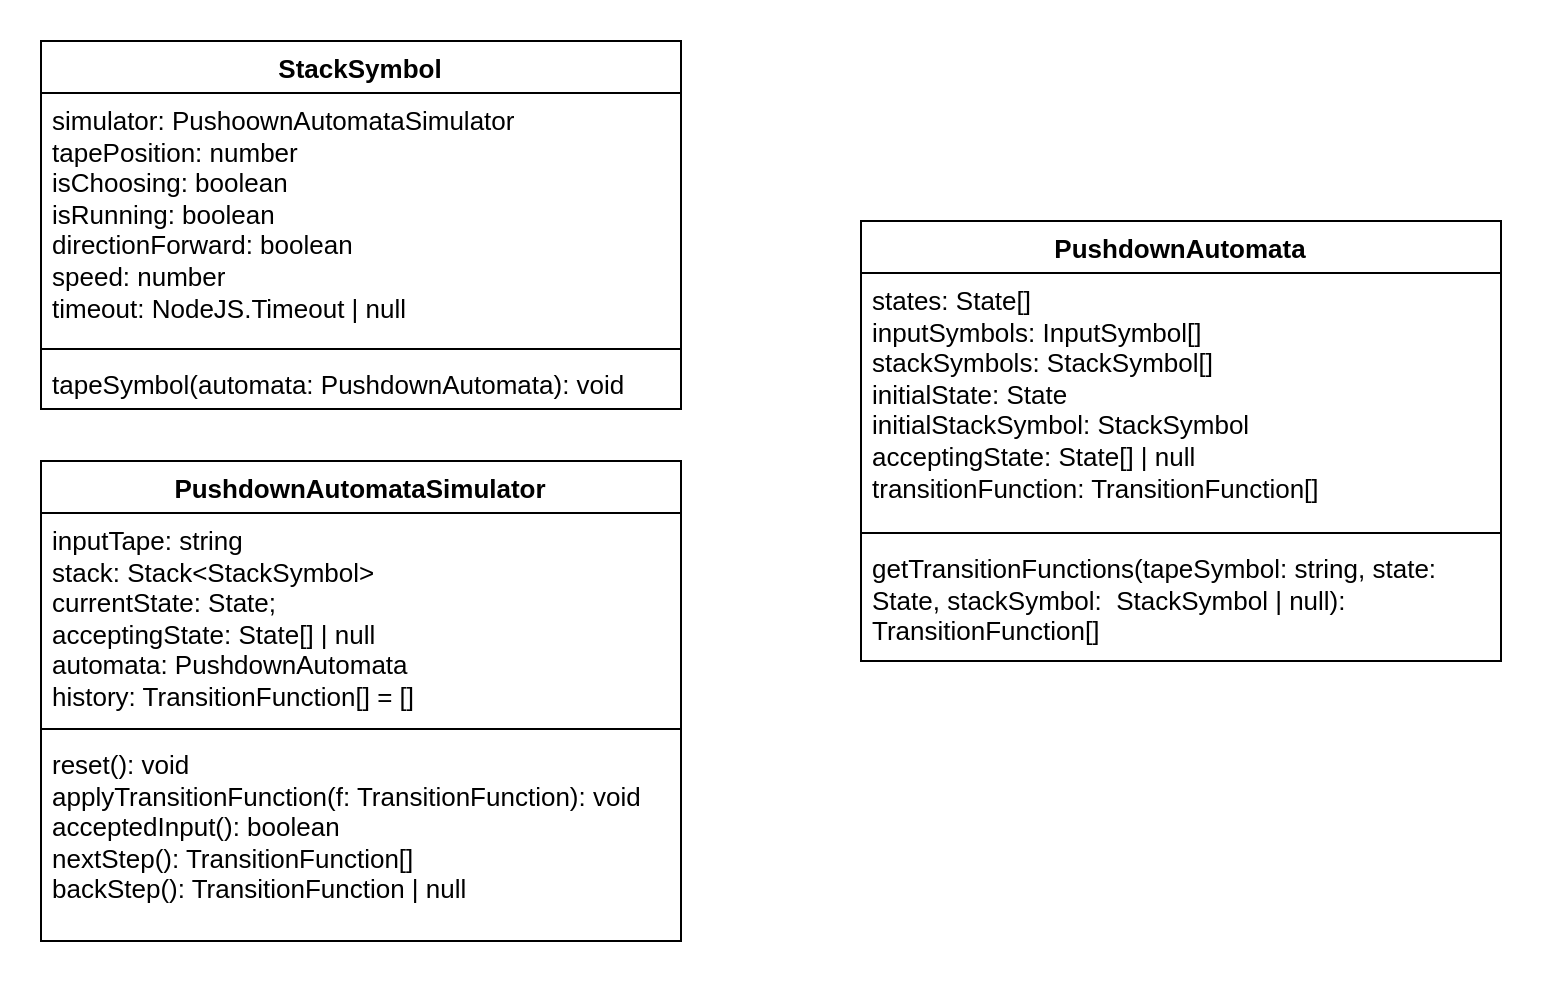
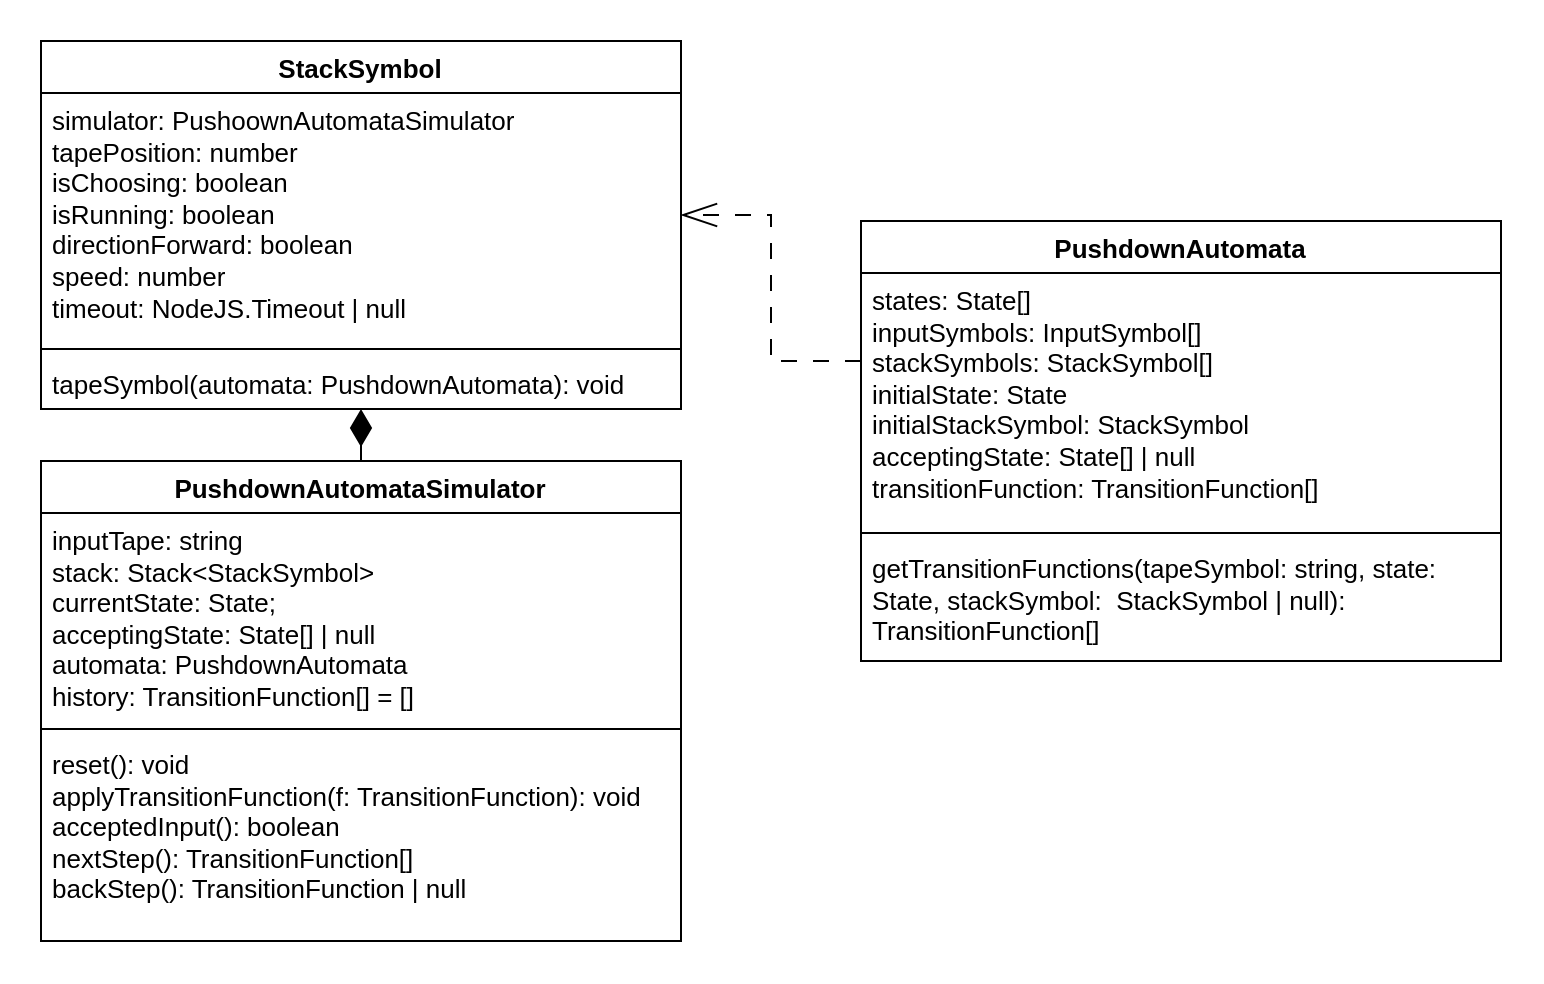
  <mxCell id="0" />
  <mxCell id="1" parent="0" />
+ <mxCell id="2" style="edgeStyle=orthogonalEdgeStyle;rounded=0;orthogonalLoop=1;jettySize=auto;html=1;dashed=1;dashPattern=8 8;endArrow=openThin;endFill=0;endSize=16;fontSize=13;" parent="1" source="3" target="12" edge="1"><mxGeometry relative="1" as="geometry"><Array as="points"><mxPoint x="385" y="180" /><mxPoint x="385" y="107" /></Array></mxGeometry></mxCell>
  <mxCell id="3" value="PushdownAutomata" style="swimlane;fontStyle=1;align=center;verticalAlign=top;childLayout=stackLayout;horizontal=1;startSize=26;horizontalStack=0;resizeParent=1;resizeParentMax=0;resizeLast=0;collapsible=1;marginBottom=0;whiteSpace=wrap;html=1;fontSize=13;" parent="1" vertex="1"><mxGeometry x="430" y="110" width="320" height="220" as="geometry" /></mxCell>
  <mxCell id="4" value="&lt;div style=&quot;font-size: 13px;&quot;&gt;states: State[]&lt;/div&gt;&lt;div style=&quot;font-size: 13px;&quot;&gt;inputSymbols: InputSymbol[]&lt;/div&gt;&lt;div style=&quot;font-size: 13px;&quot;&gt;stackSymbols: StackSymbol[]&lt;/div&gt;&lt;div style=&quot;font-size: 13px;&quot;&gt;initialState: State&lt;/div&gt;&lt;div style=&quot;font-size: 13px;&quot;&gt;initialStackSymbol: StackSymbol&lt;/div&gt;&lt;div style=&quot;font-size: 13px;&quot;&gt;acceptingState: State[] | null&lt;/div&gt;&lt;div style=&quot;font-size: 13px;&quot;&gt;transitionFunction: TransitionFunction[]&lt;/div&gt;" style="text;align=left;verticalAlign=top;spacingLeft=4;spacingRight=4;overflow=hidden;rotatable=0;points=[[0,0.5],[1,0.5]];portConstraint=eastwest;whiteSpace=wrap;html=1;fontSize=13;" parent="3" vertex="1"><mxGeometry y="26" width="320" height="126" as="geometry" /></mxCell>
  <mxCell id="5" value="" style="line;strokeWidth=1;fillColor=none;align=left;verticalAlign=middle;spacingTop=-1;spacingLeft=3;spacingRight=3;rotatable=0;labelPosition=right;points=[];portConstraint=eastwest;strokeColor=inherit;fontSize=13;" parent="3" vertex="1"><mxGeometry y="152" width="320" height="8" as="geometry" /></mxCell>
  <mxCell id="6" value="&lt;div style=&quot;font-size: 13px;&quot;&gt;&lt;span style=&quot;background-color: initial;&quot;&gt;getTransitionFunctions(tapeSymbol: string, state: State, stackSymbol:&amp;nbsp; StackSymbol | null): TransitionFunction[]&lt;/span&gt;&lt;br&gt;&lt;/div&gt;" style="text;align=left;verticalAlign=top;spacingLeft=4;spacingRight=4;overflow=hidden;rotatable=0;points=[[0,0.5],[1,0.5]];portConstraint=eastwest;whiteSpace=wrap;html=1;fontSize=13;" parent="3" vertex="1"><mxGeometry y="160" width="320" height="60" as="geometry" /></mxCell>
+ <mxCell id="7" style="edgeStyle=orthogonalEdgeStyle;rounded=0;orthogonalLoop=1;jettySize=auto;html=1;endArrow=diamondThin;endFill=1;endSize=16;fontSize=13;" parent="1" source="8" target="12" edge="1"><mxGeometry relative="1" as="geometry" /></mxCell>
  <mxCell id="8" value="PushdownAutomataSimulator" style="swimlane;fontStyle=1;align=center;verticalAlign=top;childLayout=stackLayout;horizontal=1;startSize=26;horizontalStack=0;resizeParent=1;resizeParentMax=0;resizeLast=0;collapsible=1;marginBottom=0;whiteSpace=wrap;html=1;fontSize=13;" parent="1" vertex="1"><mxGeometry y="230" width="320" height="240" as="geometry" x="20" /></mxCell>
  <mxCell id="9" value="&lt;div style=&quot;font-size: 13px;&quot;&gt;inputTape: string&lt;/div&gt;&lt;div style=&quot;font-size: 13px;&quot;&gt;stack: Stack&amp;lt;StackSymbol&amp;gt;&lt;/div&gt;&lt;div style=&quot;font-size: 13px;&quot;&gt;currentState: State;&lt;/div&gt;&lt;div style=&quot;font-size: 13px;&quot;&gt;acceptingState: State[] | null&lt;/div&gt;&lt;div style=&quot;font-size: 13px;&quot;&gt;automata: PushdownAutomata&lt;/div&gt;&lt;div style=&quot;font-size: 13px;&quot;&gt;history: TransitionFunction[] = []&lt;/div&gt;" style="text;strokeColor=none;fillColor=none;align=left;verticalAlign=top;spacingLeft=4;spacingRight=4;overflow=hidden;rotatable=0;points=[[0,0.5],[1,0.5]];portConstraint=eastwest;whiteSpace=wrap;html=1;fontSize=13;" parent="8" vertex="1"><mxGeometry y="26" width="320" height="104" as="geometry" /></mxCell>
  <mxCell id="10" value="" style="line;strokeWidth=1;fillColor=none;align=left;verticalAlign=middle;spacingTop=-1;spacingLeft=3;spacingRight=3;rotatable=0;labelPosition=right;points=[];portConstraint=eastwest;strokeColor=inherit;fontSize=13;" parent="8" vertex="1"><mxGeometry y="130" width="320" height="8" as="geometry" /></mxCell>
  <mxCell id="11" value="reset(): void&lt;br style=&quot;font-size: 13px;&quot;&gt;applyTransitionFunction(f: TransitionFunction): void&lt;br style=&quot;font-size: 13px;&quot;&gt;acceptedInput(): boolean&lt;br style=&quot;font-size: 13px;&quot;&gt;nextStep(): TransitionFunction[]&lt;br style=&quot;font-size: 13px;&quot;&gt;backStep(): TransitionFunction | null" style="text;strokeColor=none;fillColor=none;align=left;verticalAlign=top;spacingLeft=4;spacingRight=4;overflow=hidden;rotatable=0;points=[[0,0.5],[1,0.5]];portConstraint=eastwest;whiteSpace=wrap;html=1;fontSize=13;" parent="8" vertex="1"><mxGeometry y="138" width="320" height="102" as="geometry" /></mxCell>
  <mxCell id="12" value="StackSymbol" style="swimlane;fontStyle=1;align=center;verticalAlign=top;childLayout=stackLayout;horizontal=1;startSize=26;horizontalStack=0;resizeParent=1;resizeParentMax=0;resizeLast=0;collapsible=1;marginBottom=0;whiteSpace=wrap;html=1;fontSize=13;" parent="1" vertex="1"><mxGeometry width="320" height="184" as="geometry" x="20" y="20" /></mxCell>
  <mxCell id="13" value="simulator: PushoownAutomataSimulator&lt;br style=&quot;font-size: 13px;&quot;&gt;tapePosition: number&lt;br style=&quot;font-size: 13px;&quot;&gt;isChoosing: boolean&lt;br style=&quot;font-size: 13px;&quot;&gt;isRunning: boolean&lt;br style=&quot;font-size: 13px;&quot;&gt;directionForward: boolean&lt;br style=&quot;font-size: 13px;&quot;&gt;speed: number&lt;br style=&quot;font-size: 13px;&quot;&gt;timeout: NodeJS.Timeout | null" style="text;strokeColor=none;fillColor=none;align=left;verticalAlign=top;spacingLeft=4;spacingRight=4;overflow=hidden;rotatable=0;points=[[0,0.5],[1,0.5]];portConstraint=eastwest;whiteSpace=wrap;html=1;fontSize=13;" parent="12" vertex="1"><mxGeometry y="26" width="320" height="124" as="geometry" /></mxCell>
  <mxCell id="14" value="" style="line;strokeWidth=1;fillColor=none;align=left;verticalAlign=middle;spacingTop=-1;spacingLeft=3;spacingRight=3;rotatable=0;labelPosition=right;points=[];portConstraint=eastwest;strokeColor=inherit;fontSize=13;" parent="12" vertex="1"><mxGeometry y="150" width="320" height="8" as="geometry" /></mxCell>
  <mxCell id="15" value="tapeSymbol(automata: PushdownAutomata): void" style="text;strokeColor=none;fillColor=none;align=left;verticalAlign=top;spacingLeft=4;spacingRight=4;overflow=hidden;rotatable=0;points=[[0,0.5],[1,0.5]];portConstraint=eastwest;whiteSpace=wrap;html=1;fontSize=13;" parent="12" vertex="1"><mxGeometry y="158" width="320" height="26" as="geometry" /></mxCell>
